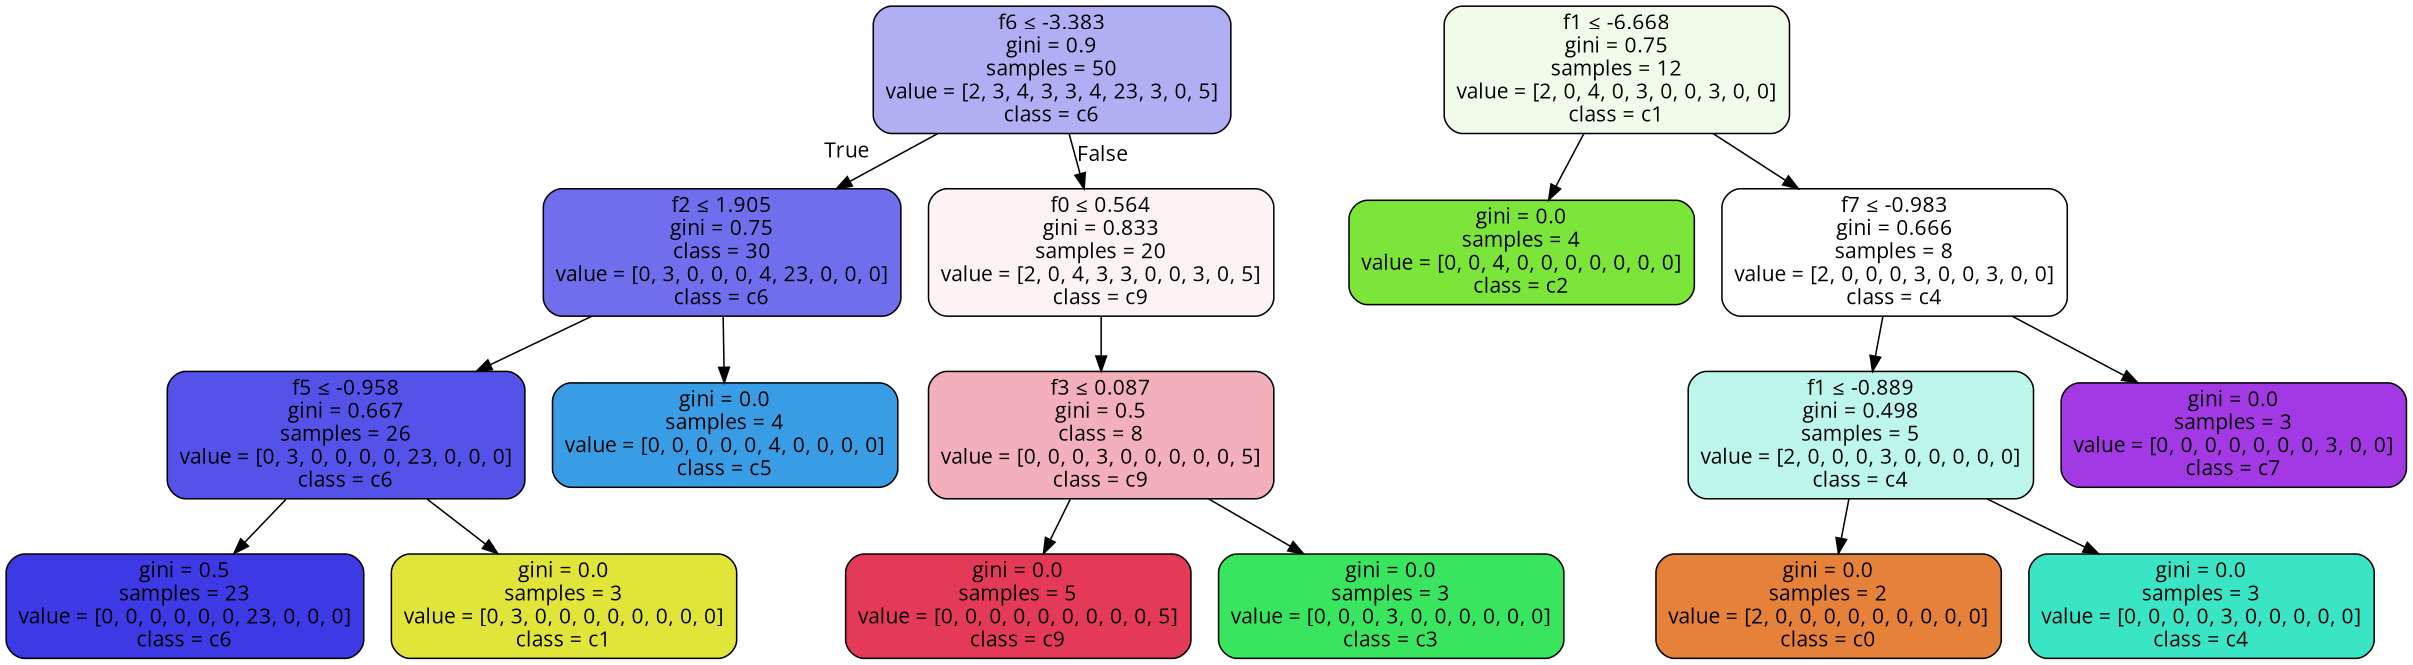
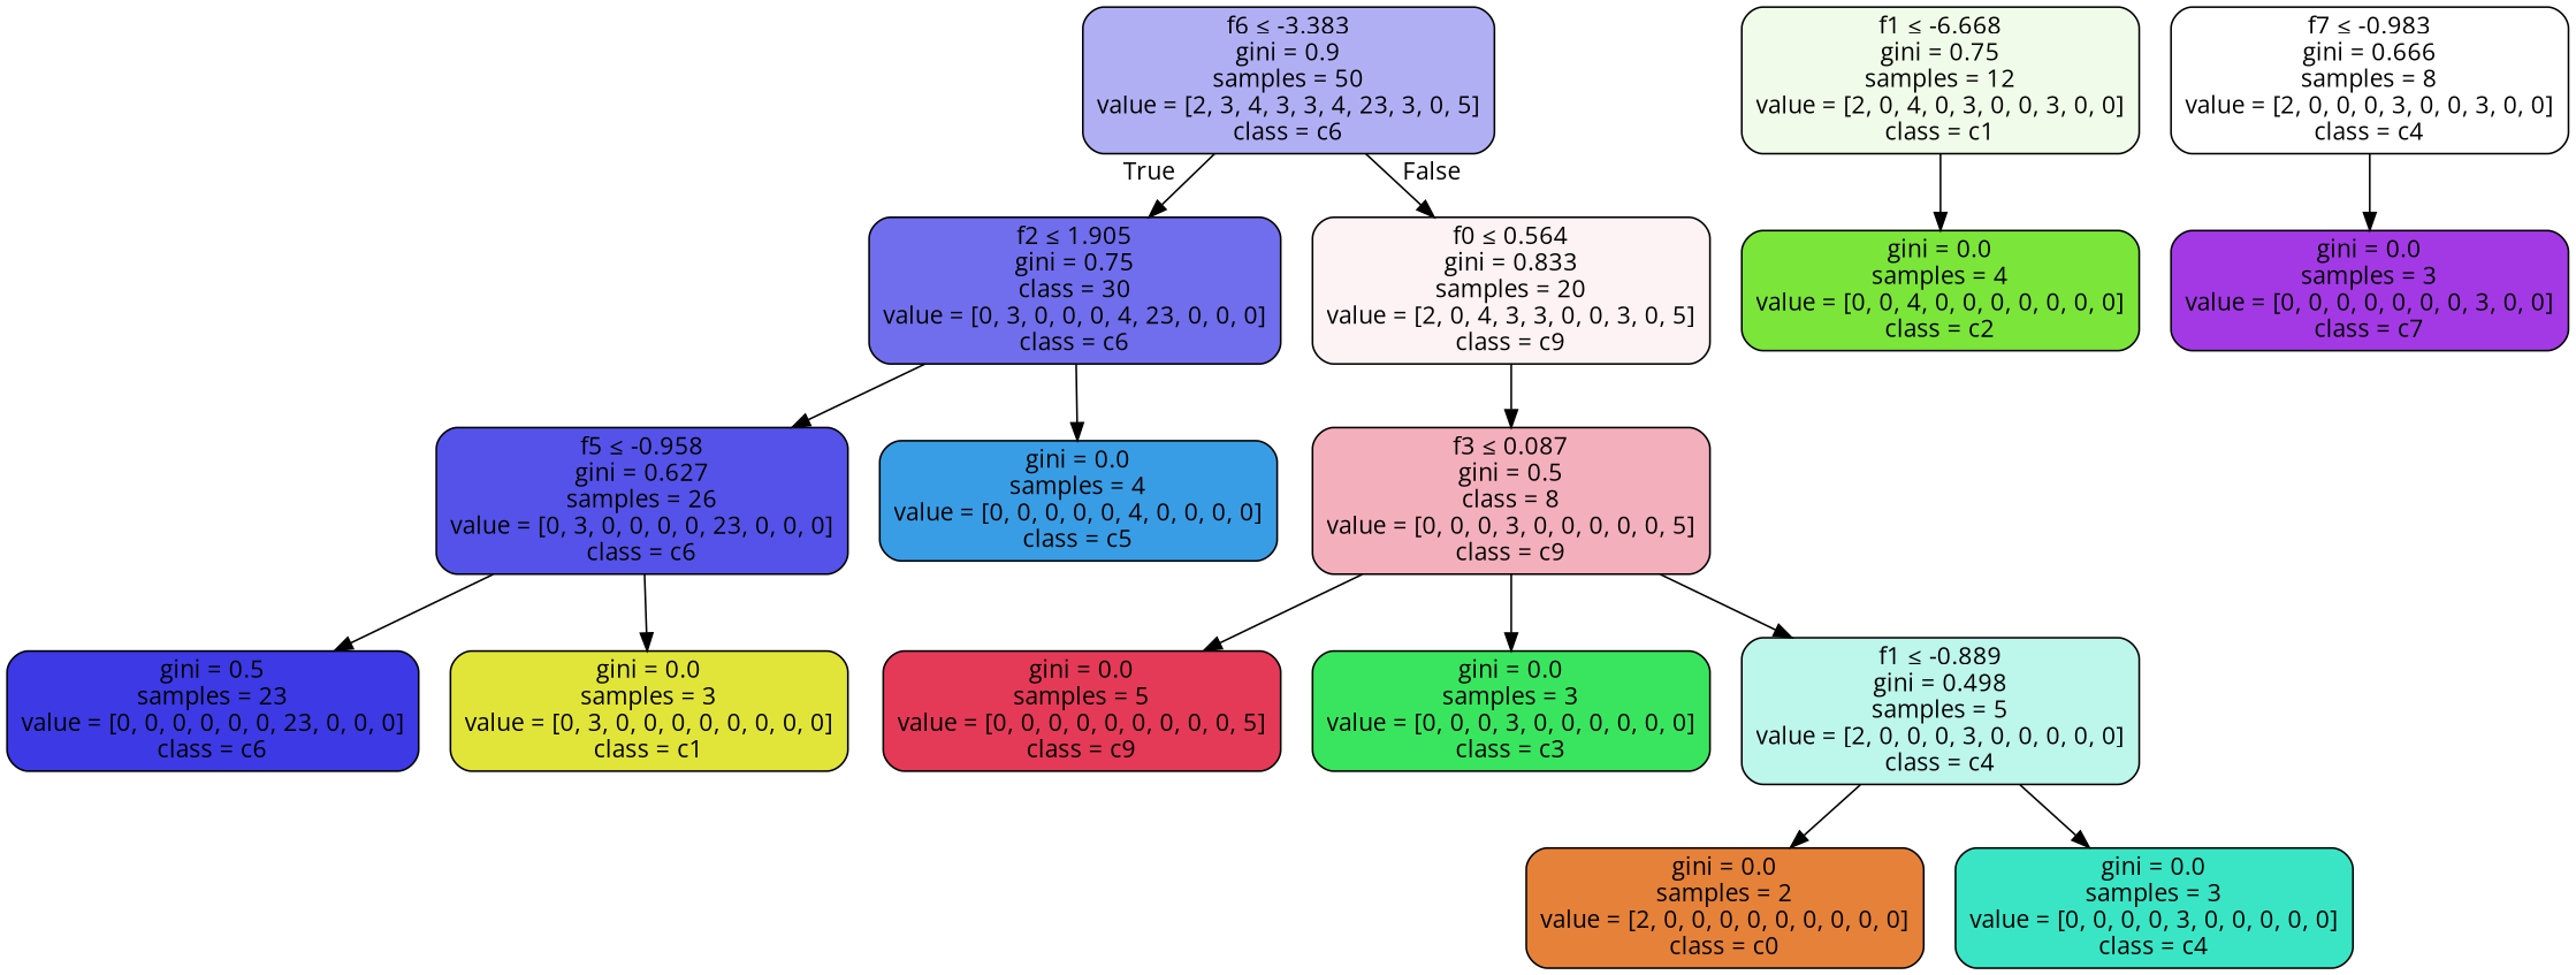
  digraph {
    fontname="Open Sans"
    node [color=black fontname="Open Sans" shape=box style="filled, rounded"]
    edge [fontname="Open Sans"]
    n1 [fillcolor="#3c39e566" label=<f6 &le; -3.383<br/>gini = 0.9<br/>samples = 50<br/>value = [2, 3, 4, 3, 3, 4, 23, 3, 0, 5]<br/>class = c6>]
    n2 [fillcolor="#3c39e5ba" label=<f2 &le; 1.905<br/>gini = 0.75<br/>class = 30<br/>value = [0, 3, 0, 0, 0, 4, 23, 0, 0, 0]<br/>class = c6>]
    n3 [fillcolor="#e5395810" label=<f0 &le; 0.564<br/>gini = 0.833<br/>samples = 20<br/>value = [2, 0, 4, 3, 3, 0, 0, 3, 0, 5]<br/>class = c9>]
-   n4 [fillcolor="#3c39e5de" label=<f5 &le; -0.958<br/>gini = 0.667<br/>samples = 26<br/>value = [0, 3, 0, 0, 0, 0, 23, 0, 0, 0]<br/>class = c6>]
+   n4 [fillcolor="#3c39e5de" label=<f5 &le; -0.958<br/>gini = 0.627<br/>samples = 26<br/>value = [0, 3, 0, 0, 0, 0, 23, 0, 0, 0]<br/>class = c6>]
    n5 [fillcolor="#399de5ff" label=<gini = 0.0<br/>samples = 4<br/>value = [0, 0, 0, 0, 0, 4, 0, 0, 0, 0]<br/>class = c5>]
    n6 [fillcolor="#e5395866" label=<f3 &le; 0.087<br/>gini = 0.5<br/>class = 8<br/>value = [0, 0, 0, 3, 0, 0, 0, 0, 0, 5]<br/>class = c9>]
    n7 [fillcolor="#3c39e5ff" label=<gini = 0.5<br/>samples = 23<br/>value = [0, 0, 0, 0, 0, 0, 23, 0, 0, 0]<br/>class = c6>]
    n8 [fillcolor="#e2e539ff" label=<gini = 0.0<br/>samples = 3<br/>value = [0, 3, 0, 0, 0, 0, 0, 0, 0, 0]<br/>class = c1>]
    n9 [fillcolor="#7be5391c" label=<f1 &le; -6.668<br/>gini = 0.75<br/>samples = 12<br/>value = [2, 0, 4, 0, 3, 0, 0, 3, 0, 0]<br/>class = c1>]
    n10 [fillcolor="#7be539ff" label=<gini = 0.0<br/>samples = 4<br/>value = [0, 0, 4, 0, 0, 0, 0, 0, 0, 0]<br/>class = c2>]
    n11 [fillcolor="#39e5c500" label=<f7 &le; -0.983<br/>gini = 0.666<br/>samples = 8<br/>value = [2, 0, 0, 0, 3, 0, 0, 3, 0, 0]<br/>class = c4>]
    n12 [fillcolor="#e53958ff" label=<gini = 0.0<br/>samples = 5<br/>value = [0, 0, 0, 0, 0, 0, 0, 0, 0, 5]<br/>class = c9>]
    n13 [fillcolor="#39e55eff" label=<gini = 0.0<br/>samples = 3<br/>value = [0, 0, 0, 3, 0, 0, 0, 0, 0, 0]<br/>class = c3>]
    n14 [fillcolor="#39e5c555" label=<f1 &le; -0.889<br/>gini = 0.498<br/>samples = 5<br/>value = [2, 0, 0, 0, 3, 0, 0, 0, 0, 0]<br/>class = c4>]
    n15 [fillcolor="#a339e5ff" label=<gini = 0.0<br/>samples = 3<br/>value = [0, 0, 0, 0, 0, 0, 0, 3, 0, 0]<br/>class = c7>]
    n16 [fillcolor="#e58139ff" label=<gini = 0.0<br/>samples = 2<br/>value = [2, 0, 0, 0, 0, 0, 0, 0, 0, 0]<br/>class = c0>]
    n17 [fillcolor="#39e5c5ff" label=<gini = 0.0<br/>samples = 3<br/>value = [0, 0, 0, 0, 3, 0, 0, 0, 0, 0]<br/>class = c4>]
    n1 -> n2 [headlabel=True labelangle=45 labeldistance=2.5]
    n1 -> n3 [headlabel=False labelangle=-45 labeldistance=2.5]
    n2 -> n4
    n2 -> n5
    n3 -> n6
    n4 -> n7
    n4 -> n8
    n6 -> n12
    n6 -> n13
    n9 -> n10
-   n9 -> n11
-   n11 -> n14
+   n6 -> n14
    n11 -> n15
    n14 -> n16
    n14 -> n17
  }
